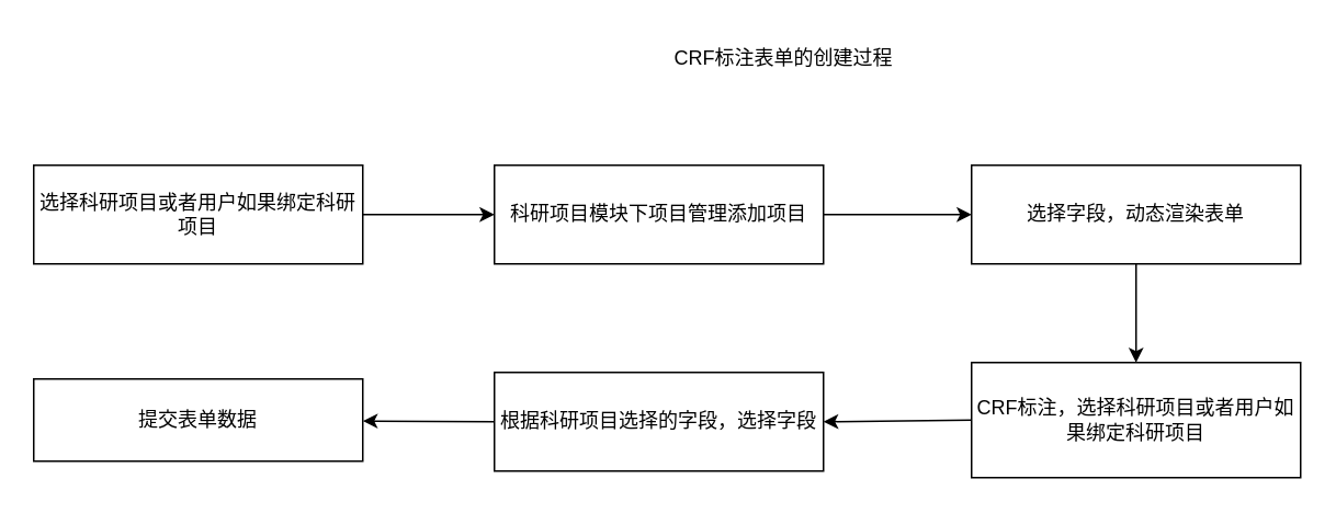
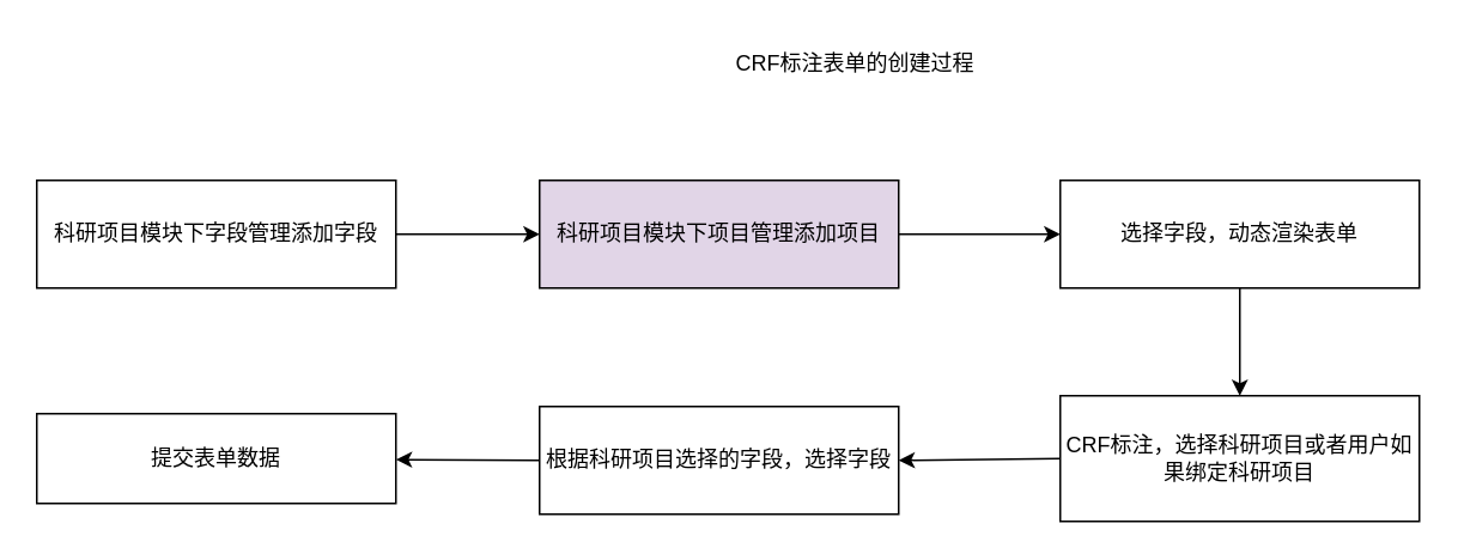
  <mxCell id="0" />
  <mxCell id="1" parent="0" />
- <mxCell id="2" value="选择科研项目或者用户如果绑定科研项目" style="rounded=0;whiteSpace=wrap;html=1;" vertex="1" parent="1"><mxGeometry x="20" y="100" width="200" height="60" as="geometry" /></mxCell>
- <mxCell id="3" value="科研项目模块下项目管理添加项目" style="rounded=0;whiteSpace=wrap;html=1;" vertex="1" parent="1"><mxGeometry x="300" y="100" width="200" height="60" as="geometry" /></mxCell>
+ <mxCell id="2" value="科研项目模块下字段管理添加字段" style="rounded=0;whiteSpace=wrap;html=1;" vertex="1" parent="1"><mxGeometry x="20" y="100" width="200" height="60" as="geometry" /></mxCell>
+ <mxCell id="3" value="科研项目模块下项目管理添加项目" style="rounded=0;whiteSpace=wrap;html=1;fillColor=#e1d5e7;" vertex="1" parent="1"><mxGeometry x="300" y="100" width="200" height="60" as="geometry" /></mxCell>
  <mxCell id="4" value="CRF标注表单的创建过程" style="text;html=1;strokeColor=none;fillColor=none;align=center;verticalAlign=middle;whiteSpace=wrap;rounded=0;" vertex="1" parent="1"><mxGeometry x="396" y="20" width="160" height="30" as="geometry" /></mxCell>
  <mxCell id="5" value="选择字段，动态渲染表单" style="rounded=0;whiteSpace=wrap;html=1;" vertex="1" parent="1"><mxGeometry x="590" y="100" width="200" height="60" as="geometry" /></mxCell>
  <mxCell id="6" value="CRF标注，选择科研项目或者用户如果绑定科研项目" style="rounded=0;whiteSpace=wrap;html=1;" vertex="1" parent="1"><mxGeometry x="590" y="220" width="200" height="70" as="geometry" /></mxCell>
  <mxCell id="7" value="根据科研项目选择的字段，选择字段" style="rounded=0;whiteSpace=wrap;html=1;" vertex="1" parent="1"><mxGeometry x="300" y="226" width="200" height="60" as="geometry" /></mxCell>
  <mxCell id="8" value="" style="endArrow=classic;html=1;rounded=0;exitX=1;exitY=0.5;exitDx=0;exitDy=0;entryX=0;entryY=0.5;entryDx=0;entryDy=0;" edge="1" parent="1" source="2" target="3"><mxGeometry width="50" height="50" relative="1" as="geometry"><mxPoint x="210" y="250" as="sourcePoint" /><mxPoint x="260" y="200" as="targetPoint" /></mxGeometry></mxCell>
  <mxCell id="9" value="" style="endArrow=classic;html=1;rounded=0;exitX=1;exitY=0.5;exitDx=0;exitDy=0;entryX=0;entryY=0.5;entryDx=0;entryDy=0;" edge="1" parent="1" source="3" target="5"><mxGeometry width="50" height="50" relative="1" as="geometry"><mxPoint x="540" y="410" as="sourcePoint" /><mxPoint x="590" y="360" as="targetPoint" /></mxGeometry></mxCell>
  <mxCell id="10" value="" style="endArrow=classic;html=1;rounded=0;exitX=0.5;exitY=1;exitDx=0;exitDy=0;entryX=0.5;entryY=0;entryDx=0;entryDy=0;" edge="1" parent="1" source="5" target="6"><mxGeometry width="50" height="50" relative="1" as="geometry"><mxPoint x="700" y="400" as="sourcePoint" /><mxPoint x="750" y="350" as="targetPoint" /></mxGeometry></mxCell>
  <mxCell id="11" value="" style="endArrow=classic;html=1;rounded=0;exitX=0;exitY=0.5;exitDx=0;exitDy=0;entryX=1;entryY=0.5;entryDx=0;entryDy=0;" edge="1" parent="1" source="6" target="7"><mxGeometry width="50" height="50" relative="1" as="geometry"><mxPoint x="420" y="390" as="sourcePoint" /><mxPoint x="470" y="340" as="targetPoint" /></mxGeometry></mxCell>
  <mxCell id="12" value="提交表单数据" style="rounded=0;whiteSpace=wrap;html=1;" vertex="1" parent="1"><mxGeometry x="20" y="230" width="200" height="50" as="geometry" /></mxCell>
  <mxCell id="13" value="" style="endArrow=classic;html=1;rounded=0;exitX=0;exitY=0.5;exitDx=0;exitDy=0;" edge="1" parent="1" source="7" target="12"><mxGeometry width="50" height="50" relative="1" as="geometry"><mxPoint x="160" y="390" as="sourcePoint" /><mxPoint x="210" y="340" as="targetPoint" /></mxGeometry></mxCell>
